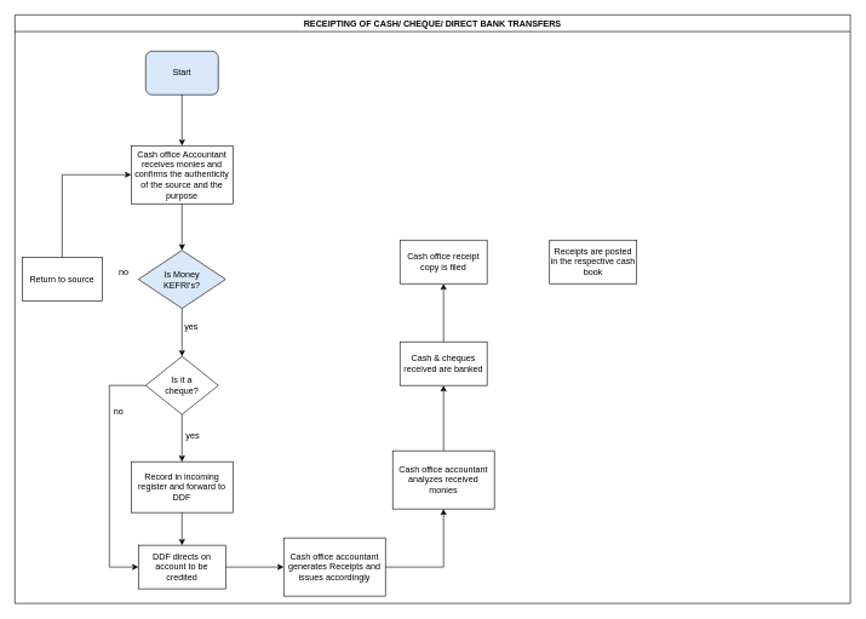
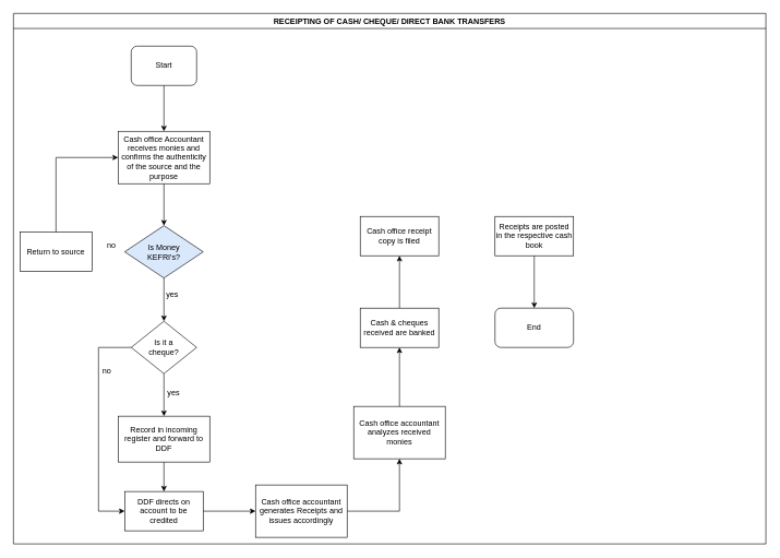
  <mxCell id="0" />
  <mxCell id="1" parent="0" />
  <mxCell id="2" value="&#10;RECEIPTING OF CASH/ CHEQUE/ DIRECT BANK TRANSFERS&#10;" style="swimlane;" vertex="1" parent="1"><mxGeometry x="20" y="20" width="1150" height="810" as="geometry" /></mxCell>
- <mxCell id="3" value="Start" style="rounded=1;whiteSpace=wrap;html=1;fillColor=#dae8fc;" vertex="1" parent="2"><mxGeometry x="180" y="50" width="100" height="60" as="geometry" /></mxCell>
+ <mxCell id="3" value="Start" style="rounded=1;whiteSpace=wrap;html=1;" vertex="1" parent="2"><mxGeometry x="180" y="50" width="100" height="60" as="geometry" /></mxCell>
  <mxCell id="4" value="Cash office Accountant receives monies and confirms the authenticity of the source and the purpose" style="rounded=0;whiteSpace=wrap;html=1;" vertex="1" parent="2"><mxGeometry x="160" y="180" width="140" height="80" as="geometry" /></mxCell>
  <mxCell id="5" value="" style="edgeStyle=orthogonalEdgeStyle;rounded=0;orthogonalLoop=1;jettySize=auto;html=1;entryX=0.5;entryY=0;entryDx=0;entryDy=0;" edge="1" parent="2" source="3" target="4"><mxGeometry relative="1" as="geometry"><mxPoint x="230" y="190" as="targetPoint" /></mxGeometry></mxCell>
  <mxCell id="6" value="&lt;div&gt;Is Money &lt;br&gt;&lt;/div&gt;&lt;div&gt;KEFRI's?&lt;/div&gt;" style="rhombus;whiteSpace=wrap;html=1;fillColor=#dae8fc;" vertex="1" parent="2"><mxGeometry x="170" y="324" width="120" height="80" as="geometry" /></mxCell>
  <mxCell id="7" value="" style="edgeStyle=orthogonalEdgeStyle;rounded=0;orthogonalLoop=1;jettySize=auto;html=1;" edge="1" parent="2" source="4" target="6"><mxGeometry relative="1" as="geometry"><mxPoint x="230" y="340" as="targetPoint" /></mxGeometry></mxCell>
  <mxCell id="8" value="Return to source" style="rounded=0;whiteSpace=wrap;html=1;" vertex="1" parent="2"><mxGeometry x="10" y="334" width="110" height="60" as="geometry" /></mxCell>
  <mxCell id="9" value="no" style="text;html=1;strokeColor=none;fillColor=none;align=center;verticalAlign=middle;whiteSpace=wrap;rounded=0;" vertex="1" parent="2"><mxGeometry x="130" y="345" width="40" height="20" as="geometry" /></mxCell>
  <mxCell id="10" value="" style="edgeStyle=orthogonalEdgeStyle;rounded=0;orthogonalLoop=1;jettySize=auto;html=1;entryX=0;entryY=0.5;entryDx=0;entryDy=0;" edge="1" parent="2" source="8" target="4"><mxGeometry relative="1" as="geometry"><mxPoint x="65" y="264" as="targetPoint" /><Array as="points"><mxPoint x="65" y="220" /></Array></mxGeometry></mxCell>
  <mxCell id="11" value="&lt;div&gt;Is it a&lt;/div&gt;&lt;div&gt;cheque?&lt;/div&gt;" style="rhombus;whiteSpace=wrap;html=1;" vertex="1" parent="2"><mxGeometry x="180" y="470" width="100" height="80" as="geometry" /></mxCell>
  <mxCell id="12" value="" style="edgeStyle=orthogonalEdgeStyle;rounded=0;orthogonalLoop=1;jettySize=auto;html=1;" edge="1" parent="2" source="6" target="11"><mxGeometry relative="1" as="geometry" /></mxCell>
  <mxCell id="13" value="yes" style="text;html=1;strokeColor=none;fillColor=none;align=center;verticalAlign=middle;whiteSpace=wrap;rounded=0;" vertex="1" parent="2"><mxGeometry x="223" y="420" width="40" height="20" as="geometry" /></mxCell>
  <mxCell id="14" value="yes" style="text;html=1;strokeColor=none;fillColor=none;align=center;verticalAlign=middle;whiteSpace=wrap;rounded=0;" vertex="1" parent="2"><mxGeometry x="225" y="570" width="40" height="20" as="geometry" /></mxCell>
  <mxCell id="15" value="DDF directs on account to be credited" style="whiteSpace=wrap;html=1;" vertex="1" parent="2"><mxGeometry x="170" y="730" width="120" height="60" as="geometry" /></mxCell>
  <mxCell id="16" value="Cash office accountant analyzes received monies" style="whiteSpace=wrap;html=1;" vertex="1" parent="2"><mxGeometry x="520" y="600" width="140" height="80" as="geometry" /></mxCell>
  <mxCell id="17" value="" style="edgeStyle=orthogonalEdgeStyle;rounded=0;orthogonalLoop=1;jettySize=auto;html=1;entryX=0;entryY=0.5;entryDx=0;entryDy=0;" edge="1" parent="2" source="11" target="15"><mxGeometry relative="1" as="geometry"><mxPoint x="370" y="720" as="targetPoint" /><Array as="points"><mxPoint x="130" y="510" /><mxPoint x="130" y="760" /></Array></mxGeometry></mxCell>
  <mxCell id="18" value="no" style="text;html=1;strokeColor=none;fillColor=none;align=center;verticalAlign=middle;whiteSpace=wrap;rounded=0;" vertex="1" parent="2"><mxGeometry x="123" y="537" width="40" height="20" as="geometry" /></mxCell>
+ <mxCell id="19" value="End" style="rounded=1;whiteSpace=wrap;html=1;" vertex="1" parent="2"><mxGeometry x="736" y="450" width="120" height="60" as="geometry" /></mxCell>
  <mxCell id="20" value="" style="edgeStyle=orthogonalEdgeStyle;rounded=0;orthogonalLoop=1;jettySize=auto;html=1;" edge="1" parent="1" source="21" target="15"><mxGeometry relative="1" as="geometry" /></mxCell>
  <mxCell id="21" value="Record in incoming register and forward to DDF" style="whiteSpace=wrap;html=1;" vertex="1" parent="1"><mxGeometry x="180" y="635" width="140" height="70" as="geometry" /></mxCell>
  <mxCell id="22" value="" style="edgeStyle=orthogonalEdgeStyle;rounded=0;orthogonalLoop=1;jettySize=auto;html=1;" edge="1" parent="1" source="11" target="21"><mxGeometry relative="1" as="geometry" /></mxCell>
  <mxCell id="23" value="" style="edgeStyle=orthogonalEdgeStyle;rounded=0;orthogonalLoop=1;jettySize=auto;html=1;" edge="1" parent="1" source="24" target="16"><mxGeometry relative="1" as="geometry" /></mxCell>
  <mxCell id="24" value="Cash office accountant generates Receipts and issues accordingly" style="whiteSpace=wrap;html=1;" vertex="1" parent="1"><mxGeometry x="390" y="740" width="140" height="80" as="geometry" /></mxCell>
  <mxCell id="25" value="" style="edgeStyle=orthogonalEdgeStyle;rounded=0;orthogonalLoop=1;jettySize=auto;html=1;" edge="1" parent="1" source="15" target="24"><mxGeometry relative="1" as="geometry" /></mxCell>
  <mxCell id="26" value="" style="edgeStyle=orthogonalEdgeStyle;rounded=0;orthogonalLoop=1;jettySize=auto;html=1;" edge="1" parent="1" source="27" target="29"><mxGeometry relative="1" as="geometry" /></mxCell>
  <mxCell id="27" value="Cash &amp;amp; cheques received are banked" style="whiteSpace=wrap;html=1;" vertex="1" parent="1"><mxGeometry x="550" y="470" width="120" height="60" as="geometry" /></mxCell>
  <mxCell id="28" value="" style="edgeStyle=orthogonalEdgeStyle;rounded=0;orthogonalLoop=1;jettySize=auto;html=1;" edge="1" parent="1" source="16" target="27"><mxGeometry relative="1" as="geometry" /></mxCell>
  <mxCell id="29" value="Cash office receipt copy is filed" style="whiteSpace=wrap;html=1;" vertex="1" parent="1"><mxGeometry x="550" y="330" width="120" height="60" as="geometry" /></mxCell>
+ <mxCell id="30" value="" style="edgeStyle=orthogonalEdgeStyle;rounded=0;orthogonalLoop=1;jettySize=auto;html=1;entryX=0.5;entryY=0;entryDx=0;entryDy=0;" edge="1" parent="1" source="31" target="19"><mxGeometry relative="1" as="geometry"><mxPoint x="816" y="470" as="targetPoint" /></mxGeometry></mxCell>
  <mxCell id="31" value="Receipts are posted in the respective cash book" style="whiteSpace=wrap;html=1;" vertex="1" parent="1"><mxGeometry x="756" y="330" width="120" height="60" as="geometry" /></mxCell>
